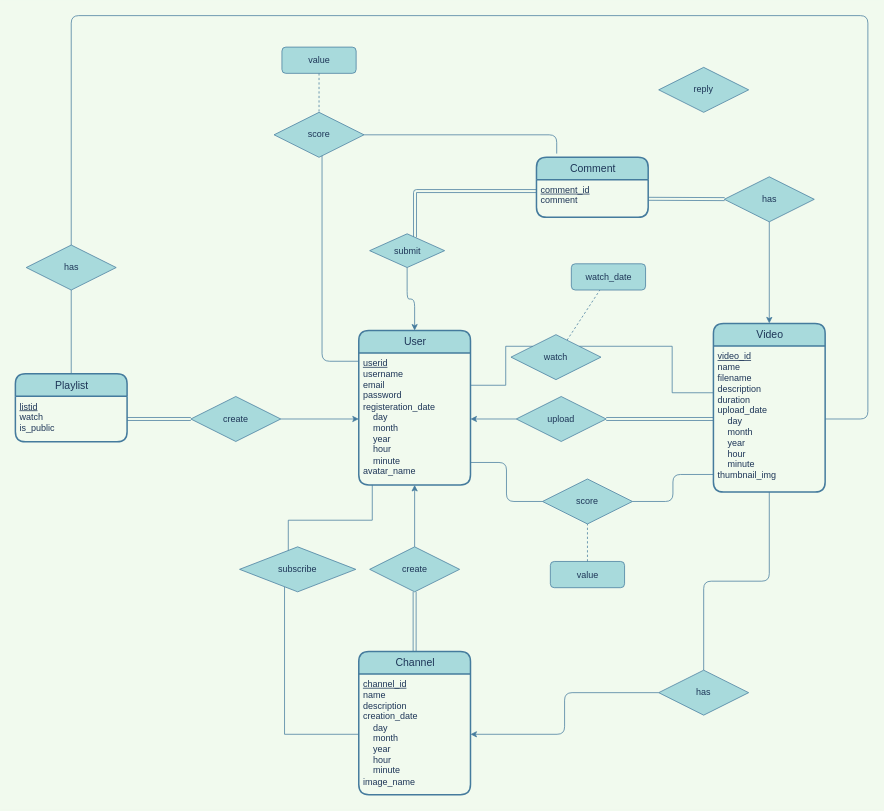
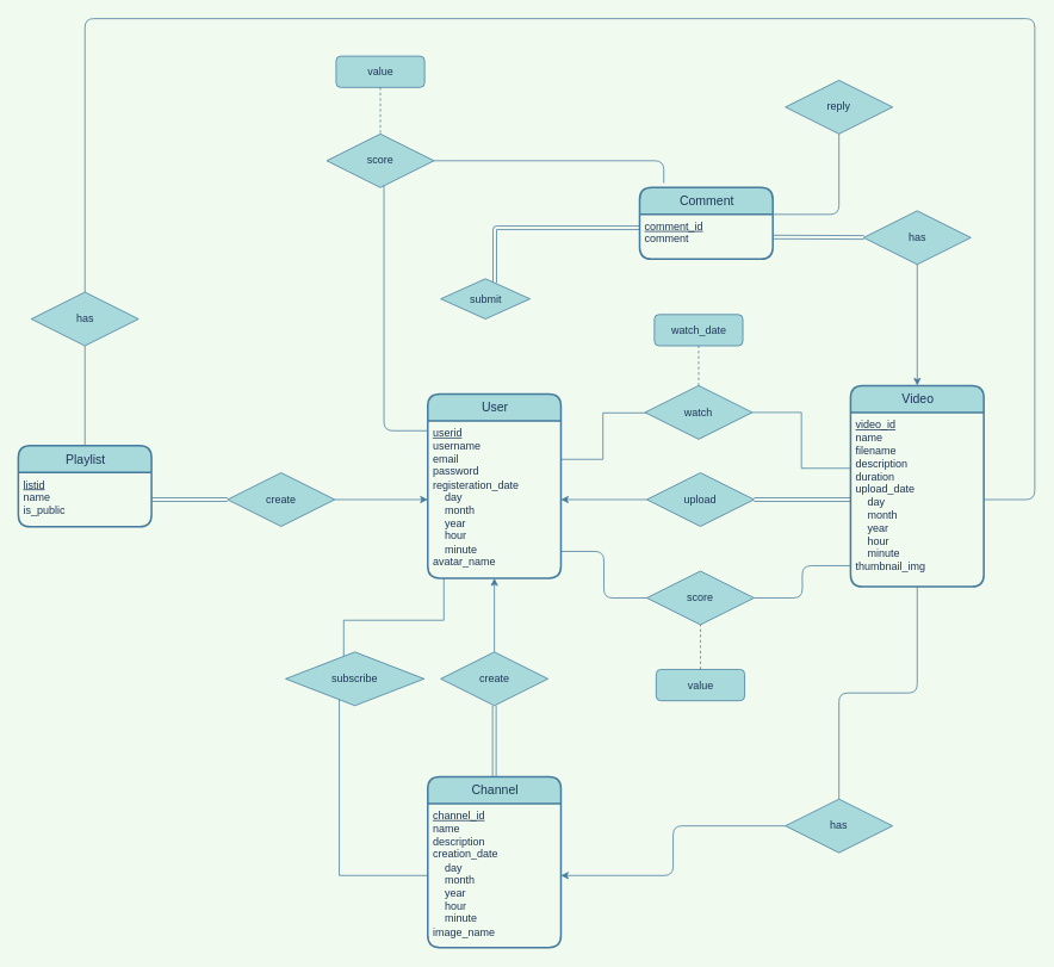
  <mxCell id="0" />
  <mxCell id="1" parent="0" />
- <mxCell id="2" style="edgeStyle=orthogonalEdgeStyle;rounded=1;sketch=0;orthogonalLoop=1;jettySize=auto;html=1;startArrow=classic;startFill=1;endArrow=none;endFill=0;strokeColor=#457B9D;fontColor=#1D3557;labelBackgroundColor=#F1FAEE;" parent="1" source="3" target="30" edge="1"><mxGeometry relative="1" as="geometry" /></mxCell>
  <mxCell id="3" value="User" style="swimlane;childLayout=stackLayout;horizontal=1;startSize=30;horizontalStack=0;rounded=1;fontSize=14;fontStyle=0;strokeWidth=2;resizeParent=0;resizeLast=1;shadow=0;dashed=0;align=center;html=1;fillColor=#A8DADC;strokeColor=#457B9D;fontColor=#1D3557;" parent="1" vertex="1"><mxGeometry x="478" y="440" width="149" height="206" as="geometry" /></mxCell>
  <mxCell id="4" value="&lt;u&gt;userid&lt;/u&gt;&lt;br&gt;username&lt;br&gt;email&lt;br&gt;password&lt;br&gt;&lt;div&gt;registeration_date&lt;/div&gt;&lt;div&gt;&amp;nbsp;&amp;nbsp;&amp;nbsp; day&lt;/div&gt;&lt;div&gt;&amp;nbsp;&amp;nbsp;&amp;nbsp; month&lt;/div&gt;&lt;div&gt;&amp;nbsp;&amp;nbsp;&amp;nbsp; year&lt;/div&gt;&lt;div&gt;&amp;nbsp;&amp;nbsp;&amp;nbsp; hour&lt;/div&gt;&lt;div&gt;&amp;nbsp;&amp;nbsp;&amp;nbsp; minute&lt;/div&gt;avatar_name" style="align=left;strokeColor=none;fillColor=none;spacingLeft=4;fontSize=12;verticalAlign=top;resizable=0;rotatable=0;part=1;fontStyle=0;html=1;fontColor=#1D3557;" parent="3" vertex="1"><mxGeometry y="30" width="149" height="176" as="geometry" /></mxCell>
  <mxCell id="5" value="Video" style="swimlane;childLayout=stackLayout;horizontal=1;startSize=30;horizontalStack=0;rounded=1;fontSize=14;fontStyle=0;strokeWidth=2;resizeParent=0;resizeLast=1;shadow=0;dashed=0;align=center;html=1;fillColor=#A8DADC;strokeColor=#457B9D;fontColor=#1D3557;" parent="1" vertex="1"><mxGeometry x="951" y="430.5" width="149" height="225" as="geometry" /></mxCell>
  <mxCell id="6" value="&lt;div&gt;&lt;u&gt;video_id&lt;/u&gt;&lt;/div&gt;&lt;div&gt;name&lt;/div&gt;&lt;div&gt;filename&lt;u&gt;&lt;br&gt;&lt;/u&gt;&lt;/div&gt;&lt;div&gt;description&lt;u&gt;&lt;br&gt;&lt;/u&gt;&lt;/div&gt;&lt;div&gt;duration&lt;br&gt;&lt;div&gt;upload_date&lt;/div&gt;&lt;div&gt;&amp;nbsp;&amp;nbsp;&amp;nbsp; day&lt;/div&gt;&lt;div&gt;&amp;nbsp;&amp;nbsp;&amp;nbsp; month&lt;/div&gt;&lt;div&gt;&amp;nbsp;&amp;nbsp;&amp;nbsp; year&lt;/div&gt;&lt;div&gt;&amp;nbsp;&amp;nbsp;&amp;nbsp; hour&lt;/div&gt;&lt;div&gt;&amp;nbsp;&amp;nbsp;&amp;nbsp; minute&lt;/div&gt;&lt;div&gt;thumbnail_img&lt;br&gt;&lt;/div&gt;&lt;/div&gt;" style="align=left;strokeColor=none;fillColor=none;spacingLeft=4;fontSize=12;verticalAlign=top;resizable=0;rotatable=0;part=1;fontStyle=0;html=1;fontColor=#1D3557;" parent="5" vertex="1"><mxGeometry y="30" width="149" height="195" as="geometry" /></mxCell>
  <mxCell id="7" style="edgeStyle=orthogonalEdgeStyle;curved=0;rounded=1;sketch=0;orthogonalLoop=1;jettySize=auto;html=1;strokeColor=#457B9D;fontColor=#1D3557;labelBackgroundColor=#F1FAEE;" parent="1" source="8" target="4" edge="1"><mxGeometry relative="1" as="geometry" /></mxCell>
- <mxCell id="8" value="upload" style="shape=rhombus;perimeter=rhombusPerimeter;whiteSpace=wrap;html=1;align=center;rounded=0;sketch=0;fillColor=#A8DADC;strokeColor=#457B9D;fontColor=#1D3557;" parent="1" vertex="1"><mxGeometry x="688" y="528" width="120" height="60" as="geometry" /></mxCell>
+ <mxCell id="8" value="upload" style="shape=rhombus;perimeter=rhombusPerimeter;whiteSpace=wrap;html=1;align=center;rounded=0;sketch=0;fillColor=#A8DADC;strokeColor=#457B9D;fontColor=#1D3557;" parent="1" vertex="1"><mxGeometry x="723" y="528" width="120" height="60" as="geometry" /></mxCell>
  <mxCell id="9" style="edgeStyle=orthogonalEdgeStyle;curved=0;rounded=1;sketch=0;orthogonalLoop=1;jettySize=auto;html=1;endArrow=none;endFill=0;shape=link;strokeColor=#457B9D;fontColor=#1D3557;labelBackgroundColor=#F1FAEE;" parent="1" source="6" target="8" edge="1"><mxGeometry relative="1" as="geometry" /></mxCell>
  <mxCell id="10" style="edgeStyle=orthogonalEdgeStyle;shape=link;curved=0;rounded=1;sketch=0;orthogonalLoop=1;jettySize=auto;html=1;entryX=0.5;entryY=1;entryDx=0;entryDy=0;endArrow=none;endFill=0;strokeColor=#457B9D;fontColor=#1D3557;labelBackgroundColor=#F1FAEE;" parent="1" source="11" target="14" edge="1"><mxGeometry relative="1" as="geometry" /></mxCell>
  <mxCell id="11" value="Channel" style="swimlane;childLayout=stackLayout;horizontal=1;startSize=30;horizontalStack=0;rounded=1;fontSize=14;fontStyle=0;strokeWidth=2;resizeParent=0;resizeLast=1;shadow=0;dashed=0;align=center;html=1;fillColor=#A8DADC;strokeColor=#457B9D;fontColor=#1D3557;" parent="1" vertex="1"><mxGeometry x="478" y="868" width="149" height="191" as="geometry" /></mxCell>
  <mxCell id="12" value="&lt;div&gt;&lt;u&gt;channel_id&lt;/u&gt;&lt;/div&gt;&lt;div&gt;name&lt;/div&gt;&lt;div&gt;description&lt;br&gt;&lt;div&gt;creation_date&lt;/div&gt;&lt;div&gt;&amp;nbsp;&amp;nbsp;&amp;nbsp; day&lt;/div&gt;&lt;div&gt;&amp;nbsp;&amp;nbsp;&amp;nbsp; month&lt;/div&gt;&lt;div&gt;&amp;nbsp;&amp;nbsp;&amp;nbsp; year&lt;/div&gt;&lt;div&gt;&amp;nbsp;&amp;nbsp;&amp;nbsp; hour&lt;/div&gt;&lt;div&gt;&amp;nbsp;&amp;nbsp;&amp;nbsp; minute&lt;/div&gt;&lt;div&gt;image_name&lt;br&gt;&lt;/div&gt;&lt;/div&gt;" style="align=left;strokeColor=none;fillColor=none;spacingLeft=4;fontSize=12;verticalAlign=top;resizable=0;rotatable=0;part=1;fontStyle=0;html=1;fontColor=#1D3557;" parent="11" vertex="1"><mxGeometry y="30" width="149" height="161" as="geometry" /></mxCell>
  <mxCell id="13" style="edgeStyle=orthogonalEdgeStyle;curved=0;rounded=1;sketch=0;orthogonalLoop=1;jettySize=auto;html=1;exitX=0.5;exitY=0;exitDx=0;exitDy=0;endArrow=classic;endFill=1;strokeColor=#457B9D;fontColor=#1D3557;labelBackgroundColor=#F1FAEE;" parent="1" source="14" target="4" edge="1"><mxGeometry relative="1" as="geometry" /></mxCell>
  <mxCell id="14" value="create" style="shape=rhombus;perimeter=rhombusPerimeter;whiteSpace=wrap;html=1;align=center;rounded=0;sketch=0;fillColor=#A8DADC;strokeColor=#457B9D;fontColor=#1D3557;" parent="1" vertex="1"><mxGeometry x="492.5" y="728.5" width="120" height="60" as="geometry" /></mxCell>
  <mxCell id="15" style="edgeStyle=orthogonalEdgeStyle;curved=0;rounded=1;sketch=0;orthogonalLoop=1;jettySize=auto;html=1;endArrow=none;endFill=0;strokeColor=#457B9D;fontColor=#1D3557;labelBackgroundColor=#F1FAEE;" parent="1" source="16" target="6" edge="1"><mxGeometry relative="1" as="geometry" /></mxCell>
  <mxCell id="16" value="has" style="shape=rhombus;perimeter=rhombusPerimeter;whiteSpace=wrap;html=1;align=center;rounded=0;sketch=0;fillColor=#A8DADC;strokeColor=#457B9D;fontColor=#1D3557;" parent="1" vertex="1"><mxGeometry x="878" y="893" width="120" height="60" as="geometry" /></mxCell>
  <mxCell id="17" style="edgeStyle=orthogonalEdgeStyle;curved=0;rounded=1;sketch=0;orthogonalLoop=1;jettySize=auto;html=1;endArrow=none;endFill=0;startArrow=classic;startFill=1;strokeColor=#457B9D;fontColor=#1D3557;labelBackgroundColor=#F1FAEE;" parent="1" source="12" target="16" edge="1"><mxGeometry relative="1" as="geometry" /></mxCell>
  <mxCell id="18" style="edgeStyle=orthogonalEdgeStyle;rounded=0;orthogonalLoop=1;jettySize=auto;html=1;endArrow=none;endFill=0;strokeColor=#457B9D;fontColor=#1D3557;labelBackgroundColor=#F1FAEE;" parent="1" source="20" target="6" edge="1"><mxGeometry relative="1" as="geometry"><Array as="points"><mxPoint x="896" y="461" /><mxPoint x="896" y="523" /></Array></mxGeometry></mxCell>
  <mxCell id="19" style="rounded=1;sketch=0;orthogonalLoop=1;jettySize=auto;html=1;dashed=1;endArrow=none;endFill=0;strokeColor=#457B9D;fontColor=#1D3557;labelBackgroundColor=#F1FAEE;" parent="1" source="20" target="22" edge="1"><mxGeometry relative="1" as="geometry" /></mxCell>
- <mxCell id="20" value="watch" style="shape=rhombus;perimeter=rhombusPerimeter;whiteSpace=wrap;html=1;align=center;rounded=0;sketch=0;fillColor=#A8DADC;strokeColor=#457B9D;fontColor=#1D3557;" parent="1" vertex="1"><mxGeometry x="681" y="445.5" width="120" height="60" as="geometry" /></mxCell>
+ <mxCell id="20" value="watch" style="shape=rhombus;perimeter=rhombusPerimeter;whiteSpace=wrap;html=1;align=center;rounded=0;sketch=0;fillColor=#A8DADC;strokeColor=#457B9D;fontColor=#1D3557;" parent="1" vertex="1"><mxGeometry x="721" y="430.5" width="120" height="60" as="geometry" /></mxCell>
  <mxCell id="21" style="edgeStyle=orthogonalEdgeStyle;rounded=0;orthogonalLoop=1;jettySize=auto;html=1;endArrow=none;endFill=0;strokeColor=#457B9D;fontColor=#1D3557;labelBackgroundColor=#F1FAEE;" parent="1" source="4" target="20" edge="1"><mxGeometry relative="1" as="geometry"><Array as="points"><mxPoint x="674" y="513" /><mxPoint x="674" y="461" /></Array></mxGeometry></mxCell>
- <mxCell id="22" value="watch_date" style="rounded=1;whiteSpace=wrap;html=1;sketch=0;fillColor=#A8DADC;strokeColor=#457B9D;fontColor=#1D3557;" parent="1" vertex="1"><mxGeometry x="761.5" y="351" width="99" height="35" as="geometry" /></mxCell>
+ <mxCell id="22" value="watch_date" style="rounded=1;whiteSpace=wrap;html=1;sketch=0;fillColor=#A8DADC;strokeColor=#457B9D;fontColor=#1D3557;" parent="1" vertex="1"><mxGeometry x="731.5" y="351" width="99" height="35" as="geometry" /></mxCell>
  <mxCell id="23" value="&amp;nbsp;" style="text;whiteSpace=wrap;html=1;fontColor=#1D3557;" parent="1" vertex="1"><mxGeometry x="747" y="659" width="24" height="28" as="geometry" /></mxCell>
  <mxCell id="24" value="Comment" style="swimlane;childLayout=stackLayout;horizontal=1;startSize=30;horizontalStack=0;rounded=1;fontSize=14;fontStyle=0;strokeWidth=2;resizeParent=0;resizeLast=1;shadow=0;dashed=0;align=center;html=1;fillColor=#A8DADC;strokeColor=#457B9D;fontColor=#1D3557;" parent="1" vertex="1"><mxGeometry x="715" y="209" width="149" height="80" as="geometry" /></mxCell>
  <mxCell id="25" value="&lt;div&gt;&lt;u&gt;comment_id&lt;/u&gt;&lt;/div&gt;comment" style="align=left;strokeColor=none;fillColor=none;spacingLeft=4;fontSize=12;verticalAlign=top;resizable=0;rotatable=0;part=1;fontStyle=0;html=1;fontColor=#1D3557;" parent="24" vertex="1"><mxGeometry y="30" width="149" height="50" as="geometry" /></mxCell>
  <mxCell id="26" value="has" style="shape=rhombus;perimeter=rhombusPerimeter;whiteSpace=wrap;html=1;align=center;rounded=0;sketch=0;fillColor=#A8DADC;strokeColor=#457B9D;fontColor=#1D3557;" parent="1" vertex="1"><mxGeometry x="965.5" y="235" width="120" height="60" as="geometry" /></mxCell>
  <mxCell id="27" style="rounded=1;sketch=0;orthogonalLoop=1;jettySize=auto;html=1;endArrow=none;endFill=0;shape=link;strokeColor=#457B9D;fontColor=#1D3557;labelBackgroundColor=#F1FAEE;" parent="1" source="25" target="26" edge="1"><mxGeometry relative="1" as="geometry" /></mxCell>
  <mxCell id="28" style="edgeStyle=orthogonalEdgeStyle;rounded=1;sketch=0;orthogonalLoop=1;jettySize=auto;html=1;endArrow=none;endFill=0;startArrow=classic;startFill=1;exitX=0.5;exitY=0;exitDx=0;exitDy=0;strokeColor=#457B9D;fontColor=#1D3557;labelBackgroundColor=#F1FAEE;" parent="1" source="5" target="26" edge="1"><mxGeometry relative="1" as="geometry" /></mxCell>
  <mxCell id="29" style="rounded=1;sketch=0;orthogonalLoop=1;jettySize=auto;html=1;startArrow=classic;startFill=1;endArrow=none;endFill=0;shape=link;edgeStyle=orthogonalEdgeStyle;strokeColor=#457B9D;fontColor=#1D3557;labelBackgroundColor=#F1FAEE;" parent="1" source="30" target="25" edge="1"><mxGeometry relative="1" as="geometry"><Array as="points"><mxPoint x="553" y="254" /></Array></mxGeometry></mxCell>
  <mxCell id="30" value="submit" style="shape=rhombus;perimeter=rhombusPerimeter;whiteSpace=wrap;html=1;align=center;rounded=0;sketch=0;fillColor=#A8DADC;strokeColor=#457B9D;fontColor=#1D3557;" parent="1" vertex="1"><mxGeometry x="492.5" y="311" width="100" height="45" as="geometry" /></mxCell>
+ <mxCell id="31" style="edgeStyle=orthogonalEdgeStyle;rounded=1;sketch=0;orthogonalLoop=1;jettySize=auto;html=1;entryX=1;entryY=0;entryDx=0;entryDy=0;startArrow=none;startFill=0;endArrow=none;endFill=0;strokeColor=#457B9D;fontColor=#1D3557;labelBackgroundColor=#F1FAEE;" edge="1" parent="1" source="32" target="25"><mxGeometry relative="1" as="geometry"><Array as="points"><mxPoint x="938" y="239" /></Array></mxGeometry></mxCell>
  <mxCell id="32" value="reply" style="shape=rhombus;perimeter=rhombusPerimeter;whiteSpace=wrap;html=1;align=center;rounded=0;sketch=0;fillColor=#A8DADC;strokeColor=#457B9D;fontColor=#1D3557;" parent="1" vertex="1"><mxGeometry x="878" y="89" width="120" height="60" as="geometry" /></mxCell>
  <mxCell id="33" style="edgeStyle=orthogonalEdgeStyle;rounded=1;sketch=0;orthogonalLoop=1;jettySize=auto;html=1;startArrow=none;startFill=0;endArrow=none;endFill=0;strokeColor=#457B9D;fontColor=#1D3557;labelBackgroundColor=#F1FAEE;" parent="1" source="34" target="6" edge="1"><mxGeometry relative="1" as="geometry"><Array as="points"><mxPoint x="897" y="668" /><mxPoint x="897" y="632" /></Array></mxGeometry></mxCell>
  <mxCell id="34" value="score" style="shape=rhombus;perimeter=rhombusPerimeter;whiteSpace=wrap;html=1;align=center;rounded=0;sketch=0;fillColor=#A8DADC;strokeColor=#457B9D;fontColor=#1D3557;" parent="1" vertex="1"><mxGeometry x="723" y="638" width="120" height="60" as="geometry" /></mxCell>
  <mxCell id="35" style="edgeStyle=orthogonalEdgeStyle;rounded=1;sketch=0;orthogonalLoop=1;jettySize=auto;html=1;startArrow=none;startFill=0;endArrow=none;endFill=0;strokeColor=#457B9D;fontColor=#1D3557;labelBackgroundColor=#F1FAEE;" parent="1" source="4" target="34" edge="1"><mxGeometry relative="1" as="geometry"><Array as="points"><mxPoint x="675" y="616" /><mxPoint x="675" y="668" /></Array></mxGeometry></mxCell>
  <mxCell id="36" value="value" style="rounded=1;whiteSpace=wrap;html=1;sketch=0;fillColor=#A8DADC;strokeColor=#457B9D;fontColor=#1D3557;" parent="1" vertex="1"><mxGeometry x="733.5" y="748" width="99" height="35" as="geometry" /></mxCell>
  <mxCell id="37" style="rounded=1;sketch=0;orthogonalLoop=1;jettySize=auto;html=1;dashed=1;endArrow=none;endFill=0;strokeColor=#457B9D;fontColor=#1D3557;labelBackgroundColor=#F1FAEE;" parent="1" source="36" target="34" edge="1"><mxGeometry relative="1" as="geometry"><mxPoint x="841" y="752.5" as="sourcePoint" /><mxPoint x="841" y="708" as="targetPoint" /></mxGeometry></mxCell>
  <mxCell id="38" style="rounded=1;sketch=0;orthogonalLoop=1;jettySize=auto;html=1;startArrow=none;startFill=0;endArrow=none;endFill=0;edgeStyle=orthogonalEdgeStyle;strokeColor=#457B9D;fontColor=#1D3557;labelBackgroundColor=#F1FAEE;" parent="1" source="39" edge="1"><mxGeometry relative="1" as="geometry"><Array as="points"><mxPoint x="742" y="179" /></Array><mxPoint x="742" y="204" as="targetPoint" /></mxGeometry></mxCell>
  <mxCell id="39" value="score" style="shape=rhombus;perimeter=rhombusPerimeter;whiteSpace=wrap;html=1;align=center;rounded=0;sketch=0;fillColor=#A8DADC;strokeColor=#457B9D;fontColor=#1D3557;" parent="1" vertex="1"><mxGeometry x="365" y="149" width="120" height="60" as="geometry" /></mxCell>
  <mxCell id="40" value="value" style="rounded=1;whiteSpace=wrap;html=1;sketch=0;fillColor=#A8DADC;strokeColor=#457B9D;fontColor=#1D3557;" parent="1" vertex="1"><mxGeometry x="375.5" y="62" width="99" height="35" as="geometry" /></mxCell>
  <mxCell id="41" style="rounded=1;sketch=0;orthogonalLoop=1;jettySize=auto;html=1;dashed=1;endArrow=none;endFill=0;strokeColor=#457B9D;fontColor=#1D3557;labelBackgroundColor=#F1FAEE;" parent="1" source="40" target="39" edge="1"><mxGeometry relative="1" as="geometry"><mxPoint x="525" y="280.5" as="sourcePoint" /><mxPoint x="525" y="236" as="targetPoint" /></mxGeometry></mxCell>
  <mxCell id="42" style="rounded=1;sketch=0;orthogonalLoop=1;jettySize=auto;html=1;startArrow=none;startFill=0;endArrow=none;endFill=0;edgeStyle=orthogonalEdgeStyle;strokeColor=#457B9D;fontColor=#1D3557;labelBackgroundColor=#F1FAEE;" parent="1" source="4" target="39" edge="1"><mxGeometry relative="1" as="geometry"><Array as="points"><mxPoint x="429" y="481" /></Array></mxGeometry></mxCell>
  <mxCell id="43" style="edgeStyle=orthogonalEdgeStyle;rounded=0;orthogonalLoop=1;jettySize=auto;html=1;endArrow=none;endFill=0;entryX=0;entryY=0.5;entryDx=0;entryDy=0;strokeColor=#457B9D;fontColor=#1D3557;labelBackgroundColor=#F1FAEE;" edge="1" parent="1" source="44" target="12"><mxGeometry relative="1" as="geometry"><Array as="points"><mxPoint x="379" y="979" /></Array></mxGeometry></mxCell>
  <mxCell id="44" value="subscribe" style="shape=rhombus;perimeter=rhombusPerimeter;whiteSpace=wrap;html=1;align=center;rounded=0;sketch=0;fillColor=#A8DADC;strokeColor=#457B9D;fontColor=#1D3557;" vertex="1" parent="1"><mxGeometry x="319" y="728.5" width="155" height="60" as="geometry" /></mxCell>
  <mxCell id="45" style="edgeStyle=orthogonalEdgeStyle;rounded=0;orthogonalLoop=1;jettySize=auto;html=1;endArrow=none;endFill=0;strokeColor=#457B9D;fontColor=#1D3557;labelBackgroundColor=#F1FAEE;" edge="1" parent="1" source="4" target="44"><mxGeometry relative="1" as="geometry"><Array as="points"><mxPoint x="496" y="693" /><mxPoint x="384" y="693" /></Array></mxGeometry></mxCell>
  <mxCell id="46" style="edgeStyle=orthogonalEdgeStyle;curved=0;rounded=1;sketch=0;orthogonalLoop=1;jettySize=auto;html=1;startArrow=none;startFill=0;endArrow=none;endFill=0;strokeColor=#457B9D;fontColor=#1D3557;labelBackgroundColor=#F1FAEE;" edge="1" parent="1" source="47" target="53"><mxGeometry relative="1" as="geometry" /></mxCell>
  <mxCell id="47" value="Playlist" style="swimlane;childLayout=stackLayout;horizontal=1;startSize=30;horizontalStack=0;rounded=1;fontSize=14;fontStyle=0;strokeWidth=2;resizeParent=0;resizeLast=1;shadow=0;dashed=0;align=center;html=1;fillColor=#A8DADC;strokeColor=#457B9D;fontColor=#1D3557;" vertex="1" parent="1"><mxGeometry x="20" y="497.5" width="149" height="91" as="geometry" /></mxCell>
- <mxCell id="48" value="&lt;u&gt;listid&lt;/u&gt;&lt;br&gt;&lt;div&gt;watch&lt;/div&gt;&lt;div&gt;is_public&lt;br&gt;&lt;/div&gt;" style="align=left;strokeColor=none;fillColor=none;spacingLeft=4;fontSize=12;verticalAlign=top;resizable=0;rotatable=0;part=1;fontStyle=0;html=1;fontColor=#1D3557;" vertex="1" parent="47"><mxGeometry y="30" width="149" height="61" as="geometry" /></mxCell>
+ <mxCell id="48" value="&lt;u&gt;listid&lt;/u&gt;&lt;br&gt;&lt;div&gt;name&lt;/div&gt;&lt;div&gt;is_public&lt;br&gt;&lt;/div&gt;" style="align=left;strokeColor=none;fillColor=none;spacingLeft=4;fontSize=12;verticalAlign=top;resizable=0;rotatable=0;part=1;fontStyle=0;html=1;fontColor=#1D3557;" vertex="1" parent="47"><mxGeometry y="30" width="149" height="61" as="geometry" /></mxCell>
  <mxCell id="49" style="edgeStyle=orthogonalEdgeStyle;curved=0;rounded=1;sketch=0;orthogonalLoop=1;jettySize=auto;html=1;shape=link;strokeColor=#457B9D;fontColor=#1D3557;labelBackgroundColor=#F1FAEE;" edge="1" parent="1" source="50" target="48"><mxGeometry relative="1" as="geometry" /></mxCell>
  <mxCell id="50" value="create" style="shape=rhombus;perimeter=rhombusPerimeter;whiteSpace=wrap;html=1;align=center;rounded=0;sketch=0;fillColor=#A8DADC;strokeColor=#457B9D;fontColor=#1D3557;" vertex="1" parent="1"><mxGeometry x="254" y="528" width="120" height="60" as="geometry" /></mxCell>
  <mxCell id="51" style="edgeStyle=orthogonalEdgeStyle;curved=0;rounded=1;sketch=0;orthogonalLoop=1;jettySize=auto;html=1;startArrow=classic;startFill=1;endArrow=none;endFill=0;strokeColor=#457B9D;fontColor=#1D3557;labelBackgroundColor=#F1FAEE;" edge="1" parent="1" source="4" target="50"><mxGeometry relative="1" as="geometry" /></mxCell>
  <mxCell id="52" style="edgeStyle=orthogonalEdgeStyle;rounded=1;sketch=0;orthogonalLoop=1;jettySize=auto;html=1;entryX=1;entryY=0.5;entryDx=0;entryDy=0;startArrow=none;startFill=0;endArrow=none;endFill=0;strokeColor=#457B9D;fontColor=#1D3557;labelBackgroundColor=#F1FAEE;" edge="1" parent="1" source="53" target="6"><mxGeometry relative="1" as="geometry"><Array as="points"><mxPoint x="95" y="20" /><mxPoint x="1157" y="20" /><mxPoint x="1157" y="558" /></Array></mxGeometry></mxCell>
  <mxCell id="53" value="has" style="shape=rhombus;perimeter=rhombusPerimeter;whiteSpace=wrap;html=1;align=center;rounded=0;sketch=0;fillColor=#A8DADC;strokeColor=#457B9D;fontColor=#1D3557;" vertex="1" parent="1"><mxGeometry x="34.5" y="326" width="120" height="60" as="geometry" /></mxCell>
